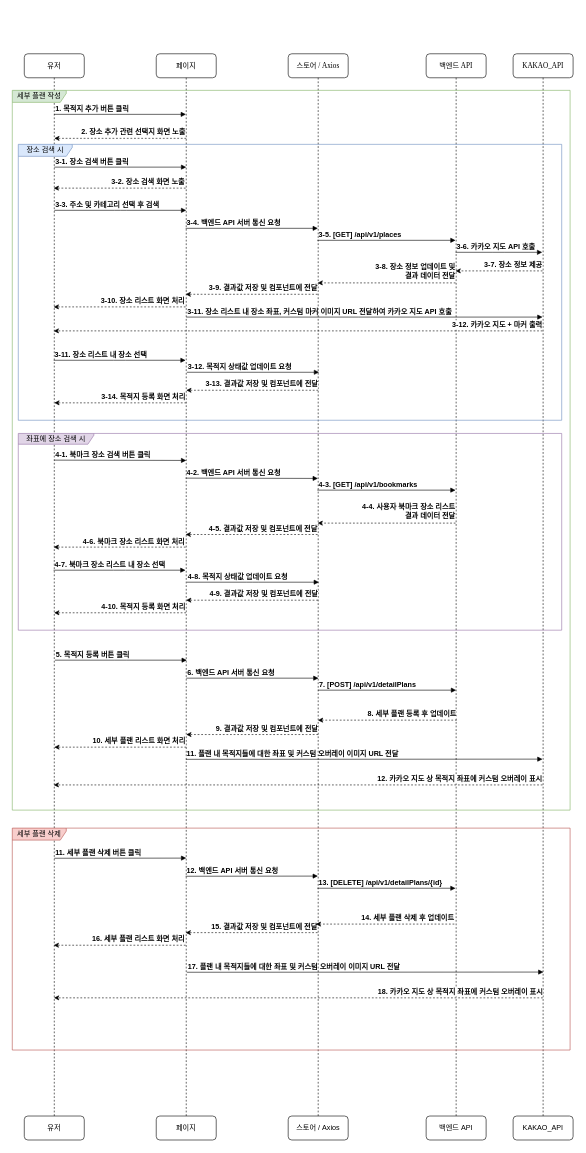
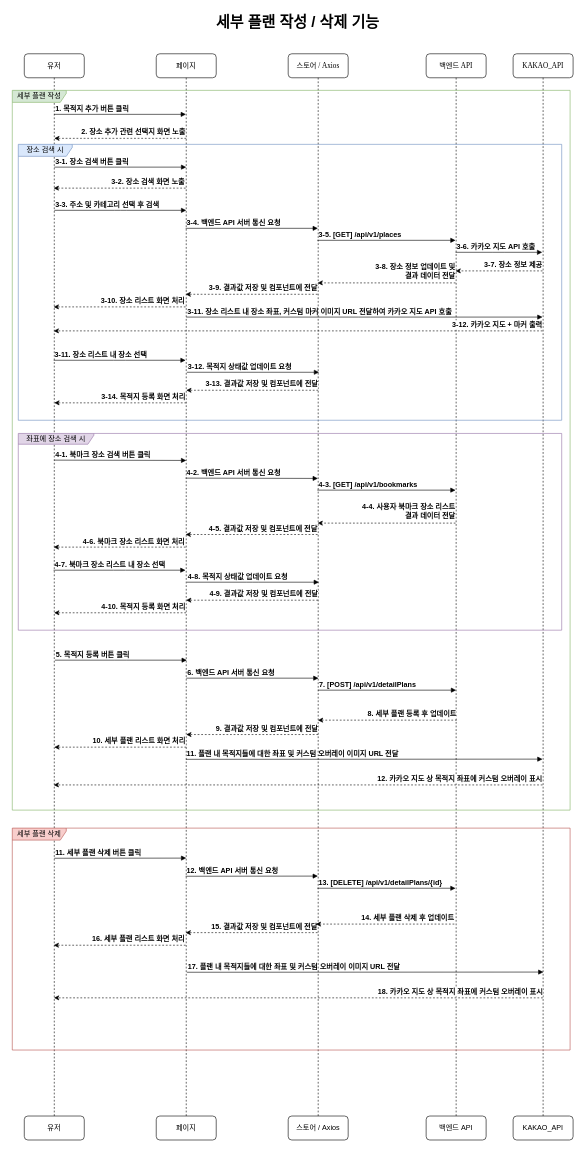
  <mxCell id="0" />
  <mxCell id="1" parent="0" />
  <mxCell id="2" value="페이지" style="shape=umlLifeline;perimeter=lifelinePerimeter;whiteSpace=wrap;html=1;container=1;collapsible=0;recursiveResize=0;outlineConnect=0;rounded=1;shadow=0;comic=0;labelBackgroundColor=none;strokeWidth=1;fontFamily=Verdana;fontSize=12;align=center;" parent="1" vertex="1"><mxGeometry x="260" y="89" width="100" height="1771" as="geometry" /></mxCell>
  <mxCell id="3" value="스토어 / Axios" style="shape=umlLifeline;perimeter=lifelinePerimeter;whiteSpace=wrap;html=1;container=1;collapsible=0;recursiveResize=0;outlineConnect=0;rounded=1;shadow=0;comic=0;labelBackgroundColor=none;strokeWidth=1;fontFamily=Verdana;fontSize=12;align=center;movable=1;resizable=1;rotatable=1;deletable=1;editable=1;locked=0;connectable=1;" parent="1" vertex="1"><mxGeometry x="480" y="89" width="100" height="1771" as="geometry" /></mxCell>
  <mxCell id="4" value="KAKAO_API" style="shape=umlLifeline;perimeter=lifelinePerimeter;whiteSpace=wrap;html=1;container=1;collapsible=0;recursiveResize=0;outlineConnect=0;rounded=1;shadow=0;comic=0;labelBackgroundColor=none;strokeWidth=1;fontFamily=Verdana;fontSize=12;align=center;" parent="1" vertex="1"><mxGeometry x="855" y="89" width="100" height="1771" as="geometry" /></mxCell>
  <mxCell id="5" value="유저" style="shape=umlLifeline;perimeter=lifelinePerimeter;whiteSpace=wrap;html=1;container=1;collapsible=0;recursiveResize=0;outlineConnect=0;rounded=1;shadow=0;comic=0;labelBackgroundColor=none;strokeWidth=1;fontFamily=Verdana;fontSize=12;align=center;" parent="1" vertex="1"><mxGeometry x="40" y="89" width="100" height="1771" as="geometry" /></mxCell>
  <mxCell id="6" value="1. 목적지 추가 버튼 클릭" style="html=1;verticalAlign=bottom;endArrow=block;labelBackgroundColor=none;fontFamily=Helvetica;fontSize=12;edgeStyle=elbowEdgeStyle;elbow=vertical;align=left;fontStyle=1" parent="1" edge="1"><mxGeometry x="-1" relative="1" as="geometry"><mxPoint x="89.5" y="190" as="sourcePoint" /><mxPoint x="309.5" y="190" as="targetPoint" /><mxPoint as="offset" /></mxGeometry></mxCell>
  <mxCell id="7" value="유저" style="rounded=1;whiteSpace=wrap;html=1;fontSize=12;" parent="1" vertex="1"><mxGeometry x="40" y="1860" width="100" height="40" as="geometry" /></mxCell>
  <mxCell id="8" value="페이지" style="rounded=1;whiteSpace=wrap;html=1;fontSize=12;" parent="1" vertex="1"><mxGeometry x="260" y="1860" width="100" height="40" as="geometry" /></mxCell>
  <mxCell id="9" value="스토어 / Axios" style="rounded=1;whiteSpace=wrap;html=1;fontSize=12;" parent="1" vertex="1"><mxGeometry x="480" y="1860" width="100" height="40" as="geometry" /></mxCell>
  <mxCell id="10" value="KAKAO_API" style="rounded=1;whiteSpace=wrap;html=1;fontSize=12;" parent="1" vertex="1"><mxGeometry x="855" y="1860" width="100" height="40" as="geometry" /></mxCell>
+ <mxCell id="11" value="&lt;span style=&quot;font-size: 25px;&quot;&gt;&lt;b&gt;세부 플랜 작성 / 삭제 기능&lt;/b&gt;&lt;/span&gt;" style="text;html=1;strokeColor=none;fillColor=none;align=center;verticalAlign=middle;whiteSpace=wrap;rounded=0;fontSize=12;" parent="1" vertex="1"><mxGeometry x="100" y="20" width="792" height="30" as="geometry" /></mxCell>
  <mxCell id="12" value="백엔드 API" style="shape=umlLifeline;perimeter=lifelinePerimeter;whiteSpace=wrap;html=1;container=1;collapsible=0;recursiveResize=0;outlineConnect=0;rounded=1;shadow=0;comic=0;labelBackgroundColor=none;strokeWidth=1;fontFamily=Verdana;fontSize=12;align=center;" parent="1" vertex="1"><mxGeometry x="710" y="89" width="100" height="1771" as="geometry" /></mxCell>
  <mxCell id="13" value="백엔드 API" style="rounded=1;whiteSpace=wrap;html=1;fontSize=12;" parent="1" vertex="1"><mxGeometry x="710" y="1860" width="100" height="40" as="geometry" /></mxCell>
  <mxCell id="14" value="11. 플랜 내 목적지들에 대한 좌표 및 커스텀 오버레이 이미지 URL 전달" style="html=1;verticalAlign=bottom;endArrow=block;labelBackgroundColor=none;fontFamily=Helvetica;fontSize=12;edgeStyle=elbowEdgeStyle;elbow=vertical;align=left;fontStyle=1" parent="1" edge="1"><mxGeometry x="-0.999" relative="1" as="geometry"><mxPoint x="309.5" y="1265.33" as="sourcePoint" /><mxPoint x="904" y="1265" as="targetPoint" /><mxPoint as="offset" /></mxGeometry></mxCell>
  <mxCell id="15" value="12. 카카오 지도 상 목적지 좌표에 커스텀 오버레이 표시" style="endArrow=classic;html=1;rounded=0;dashed=1;align=right;fontSize=12;fontStyle=1" parent="1" edge="1"><mxGeometry x="-1" y="-10" width="50" height="50" relative="1" as="geometry"><mxPoint x="904" y="1308" as="sourcePoint" /><mxPoint x="89" y="1308" as="targetPoint" /><Array as="points"><mxPoint x="509.5" y="1308" /></Array><mxPoint x="1" as="offset" /></mxGeometry></mxCell>
  <mxCell id="16" value="세부 플랜 작성" style="shape=umlFrame;whiteSpace=wrap;html=1;pointerEvents=0;width=90;height=20;fillColor=#d5e8d4;strokeColor=#82b366;" parent="1" vertex="1"><mxGeometry x="20" y="150" width="930" height="1200" as="geometry" /></mxCell>
  <mxCell id="17" value="2. 장소 추가 관련 선택지 화면 노출" style="endArrow=classic;html=1;rounded=0;dashed=1;align=right;fontSize=12;fontStyle=1" parent="1" edge="1"><mxGeometry x="-1" y="-10" width="50" height="50" relative="1" as="geometry"><mxPoint x="310" y="230" as="sourcePoint" /><mxPoint x="90" y="230" as="targetPoint" /><Array as="points"><mxPoint x="310" y="230" /><mxPoint x="280" y="230" /></Array><mxPoint as="offset" /></mxGeometry></mxCell>
  <mxCell id="18" value="3-1. 장소 검색 버튼 클릭" style="html=1;verticalAlign=bottom;endArrow=block;labelBackgroundColor=none;fontFamily=Helvetica;fontSize=12;edgeStyle=elbowEdgeStyle;elbow=vertical;align=left;fontStyle=1" edge="1" parent="1"><mxGeometry x="-1" relative="1" as="geometry"><mxPoint x="90" y="278" as="sourcePoint" /><mxPoint x="310" y="278" as="targetPoint" /><mxPoint as="offset" /></mxGeometry></mxCell>
  <mxCell id="19" value="3-2. 장소 검색 화면 노출" style="endArrow=classic;html=1;rounded=0;dashed=1;align=right;fontSize=12;fontStyle=1" edge="1" parent="1"><mxGeometry x="-1" y="-10" width="50" height="50" relative="1" as="geometry"><mxPoint x="309" y="313" as="sourcePoint" /><mxPoint x="89" y="313" as="targetPoint" /><Array as="points"><mxPoint x="309" y="313" /><mxPoint x="279" y="313" /></Array><mxPoint as="offset" /></mxGeometry></mxCell>
  <mxCell id="20" value="3-3. 주소 및 카테고리 선택 후 검색" style="html=1;verticalAlign=bottom;endArrow=block;labelBackgroundColor=none;fontFamily=Helvetica;fontSize=12;edgeStyle=elbowEdgeStyle;elbow=vertical;align=left;fontStyle=1" edge="1" parent="1"><mxGeometry x="-1" relative="1" as="geometry"><mxPoint x="90" y="350" as="sourcePoint" /><mxPoint x="310" y="350" as="targetPoint" /><mxPoint as="offset" /></mxGeometry></mxCell>
  <mxCell id="21" value="3-4. 백엔드 API 서버 통신 요청" style="html=1;verticalAlign=bottom;endArrow=block;labelBackgroundColor=none;fontFamily=Helvetica;fontSize=12;edgeStyle=elbowEdgeStyle;elbow=vertical;align=left;fontStyle=1" edge="1" parent="1"><mxGeometry x="-1" relative="1" as="geometry"><mxPoint x="309" y="380" as="sourcePoint" /><mxPoint x="529.5" y="380" as="targetPoint" /><mxPoint as="offset" /></mxGeometry></mxCell>
  <mxCell id="22" value="3-5. [GET] /api/v1/places" style="html=1;verticalAlign=bottom;endArrow=block;labelBackgroundColor=none;fontFamily=Helvetica;fontSize=12;edgeStyle=elbowEdgeStyle;elbow=vertical;align=left;fontStyle=1;" edge="1" parent="1"><mxGeometry x="-1" relative="1" as="geometry"><mxPoint x="528.5" y="400" as="sourcePoint" /><mxPoint x="759" y="400" as="targetPoint" /><mxPoint as="offset" /><Array as="points"><mxPoint x="759" y="400" /></Array></mxGeometry></mxCell>
  <mxCell id="23" value="3-6. 카카오 지도 API 호출" style="html=1;verticalAlign=bottom;endArrow=block;labelBackgroundColor=none;fontFamily=Helvetica;fontSize=12;edgeStyle=elbowEdgeStyle;elbow=vertical;align=left;fontStyle=1" edge="1" parent="1"><mxGeometry x="-1" relative="1" as="geometry"><mxPoint x="759" y="420" as="sourcePoint" /><mxPoint x="903.5" y="420" as="targetPoint" /><mxPoint as="offset" /></mxGeometry></mxCell>
  <mxCell id="24" value="3-7. 장소 정보 제공" style="endArrow=classic;html=1;rounded=0;dashed=1;align=right;fontSize=12;fontStyle=1" edge="1" parent="1"><mxGeometry x="-1" y="-10" width="50" height="50" relative="1" as="geometry"><mxPoint x="904" y="451" as="sourcePoint" /><mxPoint x="759" y="451" as="targetPoint" /><Array as="points"><mxPoint x="869" y="451" /><mxPoint x="839" y="451" /></Array><mxPoint x="1" as="offset" /></mxGeometry></mxCell>
  <mxCell id="25" value="3-8. 장소 정보 업데이트 및&lt;br&gt;결과 데이터 전달" style="endArrow=classic;html=1;rounded=0;dashed=1;align=right;fontSize=12;fontStyle=1" edge="1" parent="1"><mxGeometry x="-1" y="-20" width="50" height="50" relative="1" as="geometry"><mxPoint x="759" y="471" as="sourcePoint" /><mxPoint x="529" y="471" as="targetPoint" /><Array as="points"><mxPoint x="709" y="471" /><mxPoint x="679" y="471" /></Array><mxPoint x="1" as="offset" /></mxGeometry></mxCell>
  <mxCell id="26" value="3-9. 결과값 저장 및 컴포넌트에 전달" style="endArrow=classic;html=1;rounded=0;dashed=1;align=right;fontSize=12;fontStyle=1" edge="1" parent="1"><mxGeometry x="-1" y="-10" width="50" height="50" relative="1" as="geometry"><mxPoint x="529" y="490" as="sourcePoint" /><mxPoint x="309" y="490" as="targetPoint" /><Array as="points"><mxPoint x="509" y="490" /></Array><mxPoint x="1" as="offset" /></mxGeometry></mxCell>
  <mxCell id="27" value="3-10. 장소 리스트 화면 처리" style="endArrow=classic;html=1;rounded=0;dashed=1;align=right;fontSize=12;fontStyle=1" edge="1" parent="1"><mxGeometry x="-1" y="-10" width="50" height="50" relative="1" as="geometry"><mxPoint x="309" y="511" as="sourcePoint" /><mxPoint x="89" y="511" as="targetPoint" /><Array as="points"><mxPoint x="309" y="511" /><mxPoint x="279" y="511" /></Array><mxPoint as="offset" /></mxGeometry></mxCell>
  <mxCell id="28" value="3-11. 장소 리스트 내 장소 좌표, 커스텀 마커 이미지 URL 전달하여 카카오 지도 API 호출" style="html=1;verticalAlign=bottom;endArrow=block;labelBackgroundColor=none;fontFamily=Helvetica;fontSize=12;edgeStyle=elbowEdgeStyle;elbow=vertical;align=left;fontStyle=1" edge="1" parent="1"><mxGeometry x="-1" relative="1" as="geometry"><mxPoint x="310" y="528" as="sourcePoint" /><mxPoint x="904" y="528" as="targetPoint" /><mxPoint as="offset" /></mxGeometry></mxCell>
  <mxCell id="29" value="3-12. 카카오 지도 + 마커 출력" style="endArrow=classic;html=1;rounded=0;dashed=1;align=right;fontSize=12;fontStyle=1" edge="1" parent="1"><mxGeometry x="-1" y="-10" width="50" height="50" relative="1" as="geometry"><mxPoint x="904" y="551" as="sourcePoint" /><mxPoint x="89" y="551" as="targetPoint" /><Array as="points"><mxPoint x="869" y="551" /><mxPoint x="839" y="551" /></Array><mxPoint x="1" as="offset" /></mxGeometry></mxCell>
  <mxCell id="30" value="3-11. 장소 리스트 내 장소 선택" style="html=1;verticalAlign=bottom;endArrow=block;labelBackgroundColor=none;fontFamily=Helvetica;fontSize=12;edgeStyle=elbowEdgeStyle;elbow=vertical;align=left;fontStyle=1" edge="1" parent="1"><mxGeometry x="-1" relative="1" as="geometry"><mxPoint x="89" y="600" as="sourcePoint" /><mxPoint x="309" y="600" as="targetPoint" /><mxPoint as="offset" /></mxGeometry></mxCell>
  <mxCell id="31" value="3-12. 목적지 상태값 업데이트 요청" style="html=1;verticalAlign=bottom;endArrow=block;labelBackgroundColor=none;fontFamily=Helvetica;fontSize=12;edgeStyle=elbowEdgeStyle;elbow=vertical;align=left;fontStyle=1" edge="1" parent="1"><mxGeometry x="-1" relative="1" as="geometry"><mxPoint x="311" y="620" as="sourcePoint" /><mxPoint x="531.5" y="620" as="targetPoint" /><mxPoint as="offset" /></mxGeometry></mxCell>
  <mxCell id="32" value="3-13. 결과값 저장 및 컴포넌트에 전달" style="endArrow=classic;html=1;rounded=0;dashed=1;align=right;fontSize=12;fontStyle=1" edge="1" parent="1"><mxGeometry x="-1" y="-10" width="50" height="50" relative="1" as="geometry"><mxPoint x="530" y="650" as="sourcePoint" /><mxPoint x="310" y="650" as="targetPoint" /><Array as="points"><mxPoint x="510" y="650" /></Array><mxPoint x="1" as="offset" /></mxGeometry></mxCell>
  <mxCell id="33" value="3-14. 목적지 등록 화면 처리" style="endArrow=classic;html=1;rounded=0;dashed=1;align=right;fontSize=12;fontStyle=1" edge="1" parent="1"><mxGeometry x="-1" y="-10" width="50" height="50" relative="1" as="geometry"><mxPoint x="310" y="671" as="sourcePoint" /><mxPoint x="90" y="671" as="targetPoint" /><Array as="points"><mxPoint x="310" y="671" /><mxPoint x="280" y="671" /></Array><mxPoint as="offset" /></mxGeometry></mxCell>
  <mxCell id="34" value="장소 검색 시" style="shape=umlFrame;whiteSpace=wrap;html=1;pointerEvents=0;width=90;height=20;fillColor=#dae8fc;strokeColor=#6c8ebf;" vertex="1" parent="1"><mxGeometry x="30" y="240" width="906" height="460" as="geometry" /></mxCell>
  <mxCell id="35" value="4-1. 북마크 장소 검색 버튼 클릭" style="html=1;verticalAlign=bottom;endArrow=block;labelBackgroundColor=none;fontFamily=Helvetica;fontSize=12;edgeStyle=elbowEdgeStyle;elbow=vertical;align=left;fontStyle=1" edge="1" parent="1"><mxGeometry x="-0.997" relative="1" as="geometry"><mxPoint x="90" y="766.5" as="sourcePoint" /><mxPoint x="310" y="766.5" as="targetPoint" /><mxPoint as="offset" /></mxGeometry></mxCell>
  <mxCell id="36" value="4-2. 백엔드 API 서버 통신 요청" style="html=1;verticalAlign=bottom;endArrow=block;labelBackgroundColor=none;fontFamily=Helvetica;fontSize=12;edgeStyle=elbowEdgeStyle;elbow=vertical;align=left;fontStyle=1" edge="1" parent="1"><mxGeometry x="-1" relative="1" as="geometry"><mxPoint x="309" y="796.5" as="sourcePoint" /><mxPoint x="529.5" y="796.5" as="targetPoint" /><mxPoint as="offset" /></mxGeometry></mxCell>
  <mxCell id="37" value="4-3. [GET] /api/v1/bookmarks" style="html=1;verticalAlign=bottom;endArrow=block;labelBackgroundColor=none;fontFamily=Helvetica;fontSize=12;edgeStyle=elbowEdgeStyle;elbow=vertical;align=left;fontStyle=1;" edge="1" parent="1"><mxGeometry x="-1" relative="1" as="geometry"><mxPoint x="528.5" y="816.5" as="sourcePoint" /><mxPoint x="759" y="816.5" as="targetPoint" /><mxPoint as="offset" /><Array as="points"><mxPoint x="759" y="816.5" /></Array></mxGeometry></mxCell>
  <mxCell id="38" value="4-4. 사용자 북마크 장소 리스트&lt;br&gt;결과 데이터 전달" style="endArrow=classic;html=1;rounded=0;dashed=1;align=right;fontSize=12;fontStyle=1" edge="1" parent="1"><mxGeometry x="-1" y="-20" width="50" height="50" relative="1" as="geometry"><mxPoint x="759" y="871.5" as="sourcePoint" /><mxPoint x="529" y="871.5" as="targetPoint" /><Array as="points"><mxPoint x="709" y="871.5" /><mxPoint x="679" y="871.5" /></Array><mxPoint x="1" as="offset" /></mxGeometry></mxCell>
  <mxCell id="39" value="4-5. 결과값 저장 및 컴포넌트에 전달" style="endArrow=classic;html=1;rounded=0;dashed=1;align=right;fontSize=12;fontStyle=1" edge="1" parent="1"><mxGeometry x="-1" y="-10" width="50" height="50" relative="1" as="geometry"><mxPoint x="529" y="890.5" as="sourcePoint" /><mxPoint x="309" y="890.5" as="targetPoint" /><Array as="points"><mxPoint x="509" y="890.5" /></Array><mxPoint x="1" as="offset" /></mxGeometry></mxCell>
  <mxCell id="40" value="4-6. 북마크 장소 리스트 화면 처리" style="endArrow=classic;html=1;rounded=0;dashed=1;align=right;fontSize=12;fontStyle=1" edge="1" parent="1"><mxGeometry x="-1" y="-10" width="50" height="50" relative="1" as="geometry"><mxPoint x="309" y="911.5" as="sourcePoint" /><mxPoint x="89" y="911.5" as="targetPoint" /><Array as="points"><mxPoint x="309" y="911.5" /><mxPoint x="279" y="911.5" /></Array><mxPoint as="offset" /></mxGeometry></mxCell>
  <mxCell id="41" value="4-7. 북마크 장소 리스트 내 장소 선택" style="html=1;verticalAlign=bottom;endArrow=block;labelBackgroundColor=none;fontFamily=Helvetica;fontSize=12;edgeStyle=elbowEdgeStyle;elbow=vertical;align=left;fontStyle=1" edge="1" parent="1"><mxGeometry x="-1" relative="1" as="geometry"><mxPoint x="88.75" y="950" as="sourcePoint" /><mxPoint x="308.75" y="950" as="targetPoint" /><mxPoint as="offset" /></mxGeometry></mxCell>
  <mxCell id="42" value="4-8. 목적지 상태값 업데이트 요청" style="html=1;verticalAlign=bottom;endArrow=block;labelBackgroundColor=none;fontFamily=Helvetica;fontSize=12;edgeStyle=elbowEdgeStyle;elbow=vertical;align=left;fontStyle=1" edge="1" parent="1"><mxGeometry x="-1" relative="1" as="geometry"><mxPoint x="310.75" y="970" as="sourcePoint" /><mxPoint x="531.25" y="970" as="targetPoint" /><mxPoint as="offset" /></mxGeometry></mxCell>
  <mxCell id="43" value="4-9. 결과값 저장 및 컴포넌트에 전달" style="endArrow=classic;html=1;rounded=0;dashed=1;align=right;fontSize=12;fontStyle=1" edge="1" parent="1"><mxGeometry x="-1" y="-10" width="50" height="50" relative="1" as="geometry"><mxPoint x="529.75" y="1000" as="sourcePoint" /><mxPoint x="309.75" y="1000" as="targetPoint" /><Array as="points"><mxPoint x="509.75" y="1000" /></Array><mxPoint x="1" as="offset" /></mxGeometry></mxCell>
  <mxCell id="44" value="4-10. 목적지 등록 화면 처리" style="endArrow=classic;html=1;rounded=0;dashed=1;align=right;fontSize=12;fontStyle=1" edge="1" parent="1"><mxGeometry x="-1" y="-10" width="50" height="50" relative="1" as="geometry"><mxPoint x="309.75" y="1021" as="sourcePoint" /><mxPoint x="89.75" y="1021" as="targetPoint" /><Array as="points"><mxPoint x="309.75" y="1021" /><mxPoint x="279.75" y="1021" /></Array><mxPoint as="offset" /></mxGeometry></mxCell>
  <mxCell id="45" value="좌표에 장소 검색 시" style="shape=umlFrame;whiteSpace=wrap;html=1;pointerEvents=0;width=126;height=18;fillColor=#e1d5e7;strokeColor=#9673a6;" vertex="1" parent="1"><mxGeometry x="30" y="722" width="906" height="328" as="geometry" /></mxCell>
  <mxCell id="46" value="5. 목적지 등록 버튼 클릭" style="html=1;verticalAlign=bottom;endArrow=block;labelBackgroundColor=none;fontFamily=Helvetica;fontSize=12;edgeStyle=elbowEdgeStyle;elbow=vertical;align=left;fontStyle=1" edge="1" parent="1"><mxGeometry x="-1" relative="1" as="geometry"><mxPoint x="91" y="1100" as="sourcePoint" /><mxPoint x="311" y="1100" as="targetPoint" /><mxPoint as="offset" /></mxGeometry></mxCell>
  <mxCell id="47" value="6. 백엔드 API 서버 통신 요청" style="html=1;verticalAlign=bottom;endArrow=block;labelBackgroundColor=none;fontFamily=Helvetica;fontSize=12;edgeStyle=elbowEdgeStyle;elbow=vertical;align=left;fontStyle=1" edge="1" parent="1"><mxGeometry x="-1" relative="1" as="geometry"><mxPoint x="310" y="1130" as="sourcePoint" /><mxPoint x="530.5" y="1130" as="targetPoint" /><mxPoint as="offset" /></mxGeometry></mxCell>
  <mxCell id="48" value="7. [POST] /api/v1/detailPlans" style="html=1;verticalAlign=bottom;endArrow=block;labelBackgroundColor=none;fontFamily=Helvetica;fontSize=12;edgeStyle=elbowEdgeStyle;elbow=vertical;align=left;fontStyle=1;" edge="1" parent="1"><mxGeometry x="-1" relative="1" as="geometry"><mxPoint x="529.5" y="1150" as="sourcePoint" /><mxPoint x="760" y="1150" as="targetPoint" /><mxPoint as="offset" /><Array as="points"><mxPoint x="760" y="1150" /></Array></mxGeometry></mxCell>
  <mxCell id="49" value="9. 결과값 저장 및 컴포넌트에 전달" style="endArrow=classic;html=1;rounded=0;dashed=1;align=right;fontSize=12;fontStyle=1" edge="1" parent="1"><mxGeometry x="-1" y="-10" width="50" height="50" relative="1" as="geometry"><mxPoint x="530" y="1224" as="sourcePoint" /><mxPoint x="310" y="1224" as="targetPoint" /><Array as="points"><mxPoint x="510" y="1224" /></Array><mxPoint x="1" as="offset" /></mxGeometry></mxCell>
  <mxCell id="50" value="10. 세부 플랜 리스트 화면 처리" style="endArrow=classic;html=1;rounded=0;dashed=1;align=right;fontSize=12;fontStyle=1" edge="1" parent="1"><mxGeometry x="-1" y="-10" width="50" height="50" relative="1" as="geometry"><mxPoint x="310" y="1245" as="sourcePoint" /><mxPoint x="90" y="1245" as="targetPoint" /><Array as="points"><mxPoint x="310" y="1245" /><mxPoint x="280" y="1245" /></Array><mxPoint as="offset" /></mxGeometry></mxCell>
  <mxCell id="51" value="8. 세부 플랜 등록 후 업데이트" style="endArrow=classic;html=1;rounded=0;dashed=1;align=right;fontSize=12;fontStyle=1" edge="1" parent="1" target="3"><mxGeometry x="-1" y="-10" width="50" height="50" relative="1" as="geometry"><mxPoint x="761" y="1200" as="sourcePoint" /><mxPoint x="616" y="1200" as="targetPoint" /><Array as="points"><mxPoint x="726" y="1200" /><mxPoint x="696" y="1200" /></Array><mxPoint x="1" as="offset" /></mxGeometry></mxCell>
  <mxCell id="52" value="11. 세부 플랜 삭제 버튼 클릭" style="html=1;verticalAlign=bottom;endArrow=block;labelBackgroundColor=none;fontFamily=Helvetica;fontSize=12;edgeStyle=elbowEdgeStyle;elbow=vertical;align=left;fontStyle=1" edge="1" parent="1"><mxGeometry x="-0.997" relative="1" as="geometry"><mxPoint x="90" y="1430.26" as="sourcePoint" /><mxPoint x="310" y="1430.26" as="targetPoint" /><mxPoint as="offset" /></mxGeometry></mxCell>
  <mxCell id="53" value="12. 백엔드 API 서버 통신 요청" style="html=1;verticalAlign=bottom;endArrow=block;labelBackgroundColor=none;fontFamily=Helvetica;fontSize=12;edgeStyle=elbowEdgeStyle;elbow=vertical;align=left;fontStyle=1" edge="1" parent="1"><mxGeometry x="-1" relative="1" as="geometry"><mxPoint x="309" y="1460.26" as="sourcePoint" /><mxPoint x="529.5" y="1460.26" as="targetPoint" /><mxPoint as="offset" /></mxGeometry></mxCell>
  <mxCell id="54" value="13. [DELETE] /api/v1/detailPlans/{id}" style="html=1;verticalAlign=bottom;endArrow=block;labelBackgroundColor=none;fontFamily=Helvetica;fontSize=12;edgeStyle=elbowEdgeStyle;elbow=vertical;align=left;fontStyle=1;" edge="1" parent="1"><mxGeometry x="-1" relative="1" as="geometry"><mxPoint x="528.5" y="1480.26" as="sourcePoint" /><mxPoint x="759" y="1480.26" as="targetPoint" /><mxPoint as="offset" /><Array as="points"><mxPoint x="759" y="1480.26" /></Array></mxGeometry></mxCell>
  <mxCell id="55" value="15. 결과값 저장 및 컴포넌트에 전달" style="endArrow=classic;html=1;rounded=0;dashed=1;align=right;fontSize=12;fontStyle=1" edge="1" parent="1"><mxGeometry x="-1" y="-10" width="50" height="50" relative="1" as="geometry"><mxPoint x="529" y="1554.26" as="sourcePoint" /><mxPoint x="309" y="1554.26" as="targetPoint" /><Array as="points"><mxPoint x="509" y="1554.26" /></Array><mxPoint x="1" as="offset" /></mxGeometry></mxCell>
  <mxCell id="56" value="16. 세부 플랜 리스트 화면 처리" style="endArrow=classic;html=1;rounded=0;dashed=1;align=right;fontSize=12;fontStyle=1" edge="1" parent="1"><mxGeometry x="-1" y="-10" width="50" height="50" relative="1" as="geometry"><mxPoint x="309" y="1575.26" as="sourcePoint" /><mxPoint x="89" y="1575.26" as="targetPoint" /><Array as="points"><mxPoint x="309" y="1575.26" /><mxPoint x="279" y="1575.26" /></Array><mxPoint as="offset" /></mxGeometry></mxCell>
  <mxCell id="57" value="14. 세부 플랜 삭제 후 업데이트" style="endArrow=classic;html=1;rounded=0;dashed=1;align=right;fontSize=12;fontStyle=1" edge="1" parent="1"><mxGeometry x="-1" y="-10" width="50" height="50" relative="1" as="geometry"><mxPoint x="757" y="1540" as="sourcePoint" /><mxPoint x="526" y="1540" as="targetPoint" /><Array as="points"><mxPoint x="722" y="1540" /><mxPoint x="692" y="1540" /></Array><mxPoint x="1" as="offset" /></mxGeometry></mxCell>
  <mxCell id="58" value="17. 플랜 내 목적지들에 대한 좌표 및 커스텀 오버레이 이미지 URL 전달" style="html=1;verticalAlign=bottom;endArrow=block;labelBackgroundColor=none;fontFamily=Helvetica;fontSize=12;edgeStyle=elbowEdgeStyle;elbow=vertical;align=left;fontStyle=1" edge="1" parent="1"><mxGeometry x="-0.999" relative="1" as="geometry"><mxPoint x="311" y="1620.33" as="sourcePoint" /><mxPoint x="905.5" y="1620" as="targetPoint" /><mxPoint as="offset" /></mxGeometry></mxCell>
  <mxCell id="59" value="18. 카카오 지도 상 목적지 좌표에 커스텀 오버레이 표시" style="endArrow=classic;html=1;rounded=0;dashed=1;align=right;fontSize=12;fontStyle=1" edge="1" parent="1"><mxGeometry x="-1" y="-10" width="50" height="50" relative="1" as="geometry"><mxPoint x="904.5" y="1663" as="sourcePoint" /><mxPoint x="89.5" y="1663" as="targetPoint" /><Array as="points"><mxPoint x="510" y="1663" /></Array><mxPoint x="1" as="offset" /></mxGeometry></mxCell>
  <mxCell id="60" value="세부 플랜 삭제" style="shape=umlFrame;whiteSpace=wrap;html=1;pointerEvents=0;width=90;height=20;fillColor=#f8cecc;strokeColor=#b85450;" vertex="1" parent="1"><mxGeometry x="20" y="1380" width="930" height="370" as="geometry" /></mxCell>
